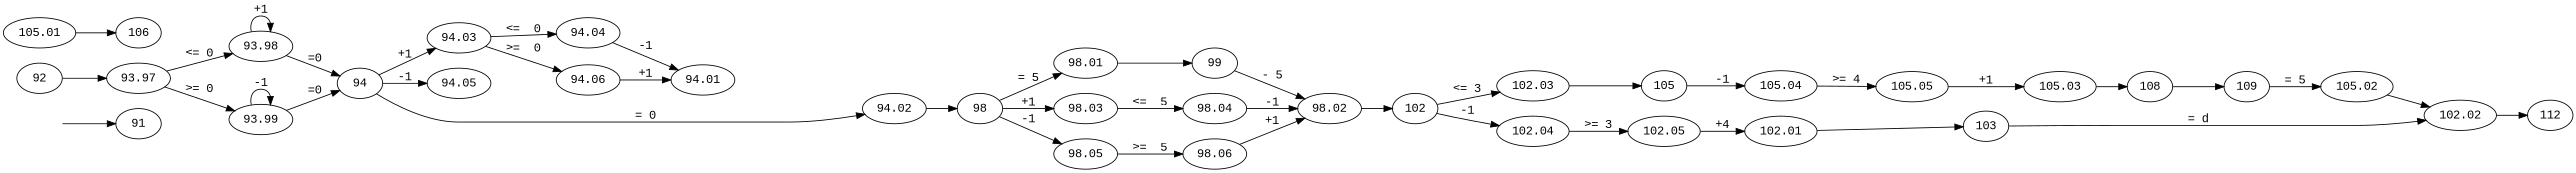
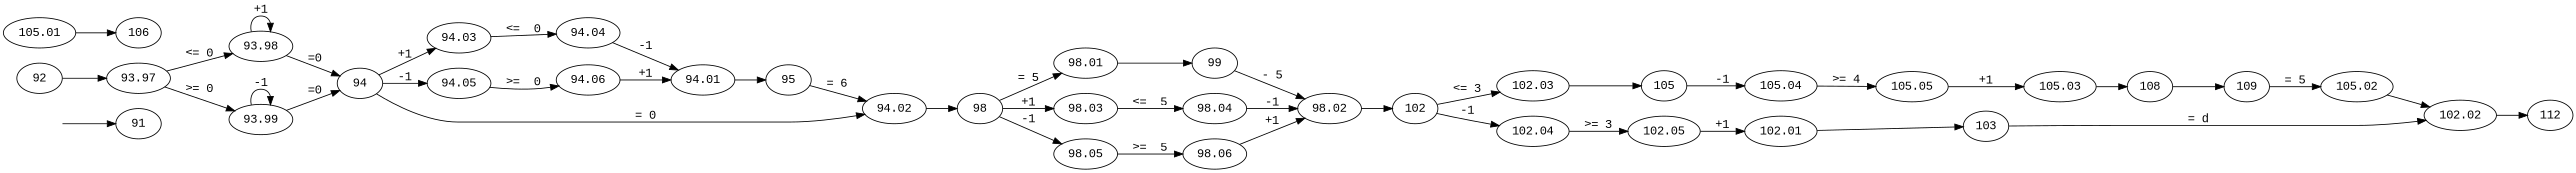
  digraph {
    fontname="Liberation Mono"
    rankdir=LR
    node [fontname="Liberation Mono"]
    edge [fontname="Liberation Mono"]
    n1 [label=91]
    n2 [label=92]
    n3 [label=93.97]
    n4 [label=93.98]
    n5 [label=93.99]
    n6 [label=94]
    n7 [label=94.03]
    n8 [label=94.05]
    n9 [label=94.02]
    n10 [label=94.04]
    n11 [label=94.06]
    n12 [label=98]
    n13 [label=94.01]
+   n14 [label=95]
    n15 [label=98.01]
    n16 [label=98.03]
    n17 [label=98.05]
    n18 [label=99]
    n19 [label=98.04]
    n20 [label=98.06]
    n21 [label=98.02]
    n22 [label=102]
    n23 [label=102.03]
    n24 [label=102.04]
    n25 [label=105]
    n26 [label=102.05]
    n27 [label=102.01]
    n28 [label=103]
    n29 [label=102.02]
    n30 [label=112]
    n31 [label=105.04]
    n32 [label=105.01]
    n33 [label=106]
    n34 [label=105.05]
    n35 [label=105.03]
    n36 [label=108]
    n37 [label=109]
    n38 [label=105.02]
    Qi [style=invis]
    n2 -> n3
    n3 -> n4 [label="<= 0"]
    n3 -> n5 [label=">= 0"]
    n4 -> n4 [label="+1"]
    n4 -> n6 [label="=0"]
    n5 -> n5 [label=-1]
    n5 -> n6 [label="=0"]
    n6 -> n7 [label="+1"]
    n6 -> n8 [label=-1]
    n6 -> n9 [label="= 0"]
    n7 -> n10 [label="<=  0"]
-   n7 -> n11 [label=">=  0"]
+   n8 -> n11 [label=">=  0"]
    n9 -> n12
    n10 -> n13 [label=-1]
    n11 -> n13 [label="+1"]
    n12 -> n15 [label="= 5"]
    n12 -> n16 [label="+1"]
    n12 -> n17 [label=-1]
+   n13 -> n14
+   n14 -> n9 [label="= 6"]
    n15 -> n18
    n16 -> n19 [label="<=  5"]
    n17 -> n20 [label=">=  5"]
    n18 -> n21 [label="- 5"]
    n19 -> n21 [label=-1]
    n20 -> n21 [label="+1"]
    n21 -> n22
    n22 -> n23 [label="<= 3"]
    n22 -> n24 [label=-1]
    n23 -> n25
    n24 -> n26 [label=">= 3"]
    n25 -> n31 [label=-1]
-   n26 -> n27 [label="+4"]
+   n26 -> n27 [label="+1"]
    n27 -> n28
    n28 -> n29 [label="= d"]
    n29 -> n30
    n31 -> n34 [label=">= 4"]
    n32 -> n33
    n34 -> n35 [label="+1"]
    n35 -> n36
    n36 -> n37
    n37 -> n38 [label="= 5"]
    n38 -> n29
    Qi -> n1
  }
